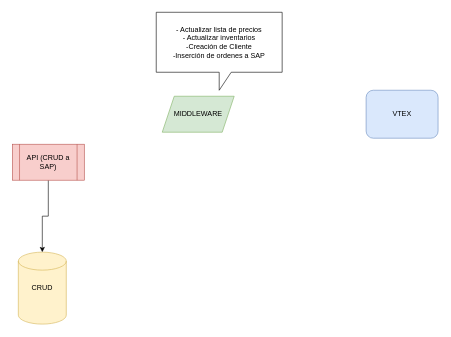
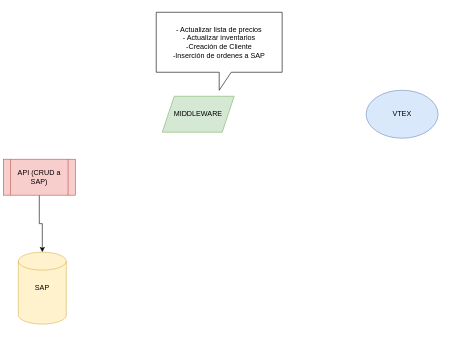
  <mxCell id="0" />
  <mxCell id="1" parent="0" />
  <mxCell id="2" value="" style="shape=cylinder3;whiteSpace=wrap;html=1;boundedLbl=1;backgroundOutline=1;size=15;fillColor=#fff2cc;strokeColor=#d6b656;" vertex="1" parent="1"><mxGeometry x="30" y="420" width="80" height="120" as="geometry" /></mxCell>
- <mxCell id="3" value="CRUD" style="text;html=1;strokeColor=none;fillColor=none;align=center;verticalAlign=middle;whiteSpace=wrap;rounded=0;" vertex="1" parent="1"><mxGeometry x="50" y="470" width="40" height="20" as="geometry" /></mxCell>
+ <mxCell id="3" value="SAP" style="text;html=1;strokeColor=none;fillColor=none;align=center;verticalAlign=middle;whiteSpace=wrap;rounded=0;" vertex="1" parent="1"><mxGeometry x="50" y="470" width="40" height="20" as="geometry" /></mxCell>
  <mxCell id="4" style="edgeStyle=orthogonalEdgeStyle;rounded=0;orthogonalLoop=1;jettySize=auto;html=1;" edge="1" parent="1" source="5" target="2"><mxGeometry relative="1" as="geometry" /></mxCell>
- <mxCell id="5" value="API (CRUD a SAP)" style="shape=process;whiteSpace=wrap;html=1;backgroundOutline=1;fillColor=#f8cecc;strokeColor=#b85450;" vertex="1" parent="1"><mxGeometry x="20" y="240" width="120" height="60" as="geometry" /></mxCell>
- <mxCell id="6" value="VTEX" style="whiteSpace=wrap;html=1;fillColor=#dae8fc;strokeColor=#6c8ebf;rounded=1;" vertex="1" parent="1"><mxGeometry x="610" y="150" width="120" height="80" as="geometry" /></mxCell>
+ <mxCell id="5" value="API (CRUD a SAP)" style="shape=process;whiteSpace=wrap;html=1;backgroundOutline=1;fillColor=#f8cecc;strokeColor=#b85450;" vertex="1" parent="1"><mxGeometry x="5" y="265" width="120" height="60" as="geometry" /></mxCell>
+ <mxCell id="6" value="VTEX" style="ellipse;whiteSpace=wrap;html=1;fillColor=#dae8fc;strokeColor=#6c8ebf;" vertex="1" parent="1"><mxGeometry x="610" y="150" width="120" height="80" as="geometry" /></mxCell>
  <mxCell id="7" value="MIDDLEWARE" style="shape=parallelogram;perimeter=parallelogramPerimeter;whiteSpace=wrap;html=1;fixedSize=1;fillColor=#d5e8d4;strokeColor=#82b366;" vertex="1" parent="1"><mxGeometry x="270" y="160" width="120" height="60" as="geometry" /></mxCell>
  <mxCell id="8" value="- Actualizar lista de precios&lt;br&gt;- Actualizar inventarios&lt;br&gt;-Creación de Cliente&lt;br&gt;-Inserción de ordenes a SAP" style="shape=callout;whiteSpace=wrap;html=1;perimeter=calloutPerimeter;" vertex="1" parent="1"><mxGeometry x="260" y="20" width="210" height="130" as="geometry" /></mxCell>
